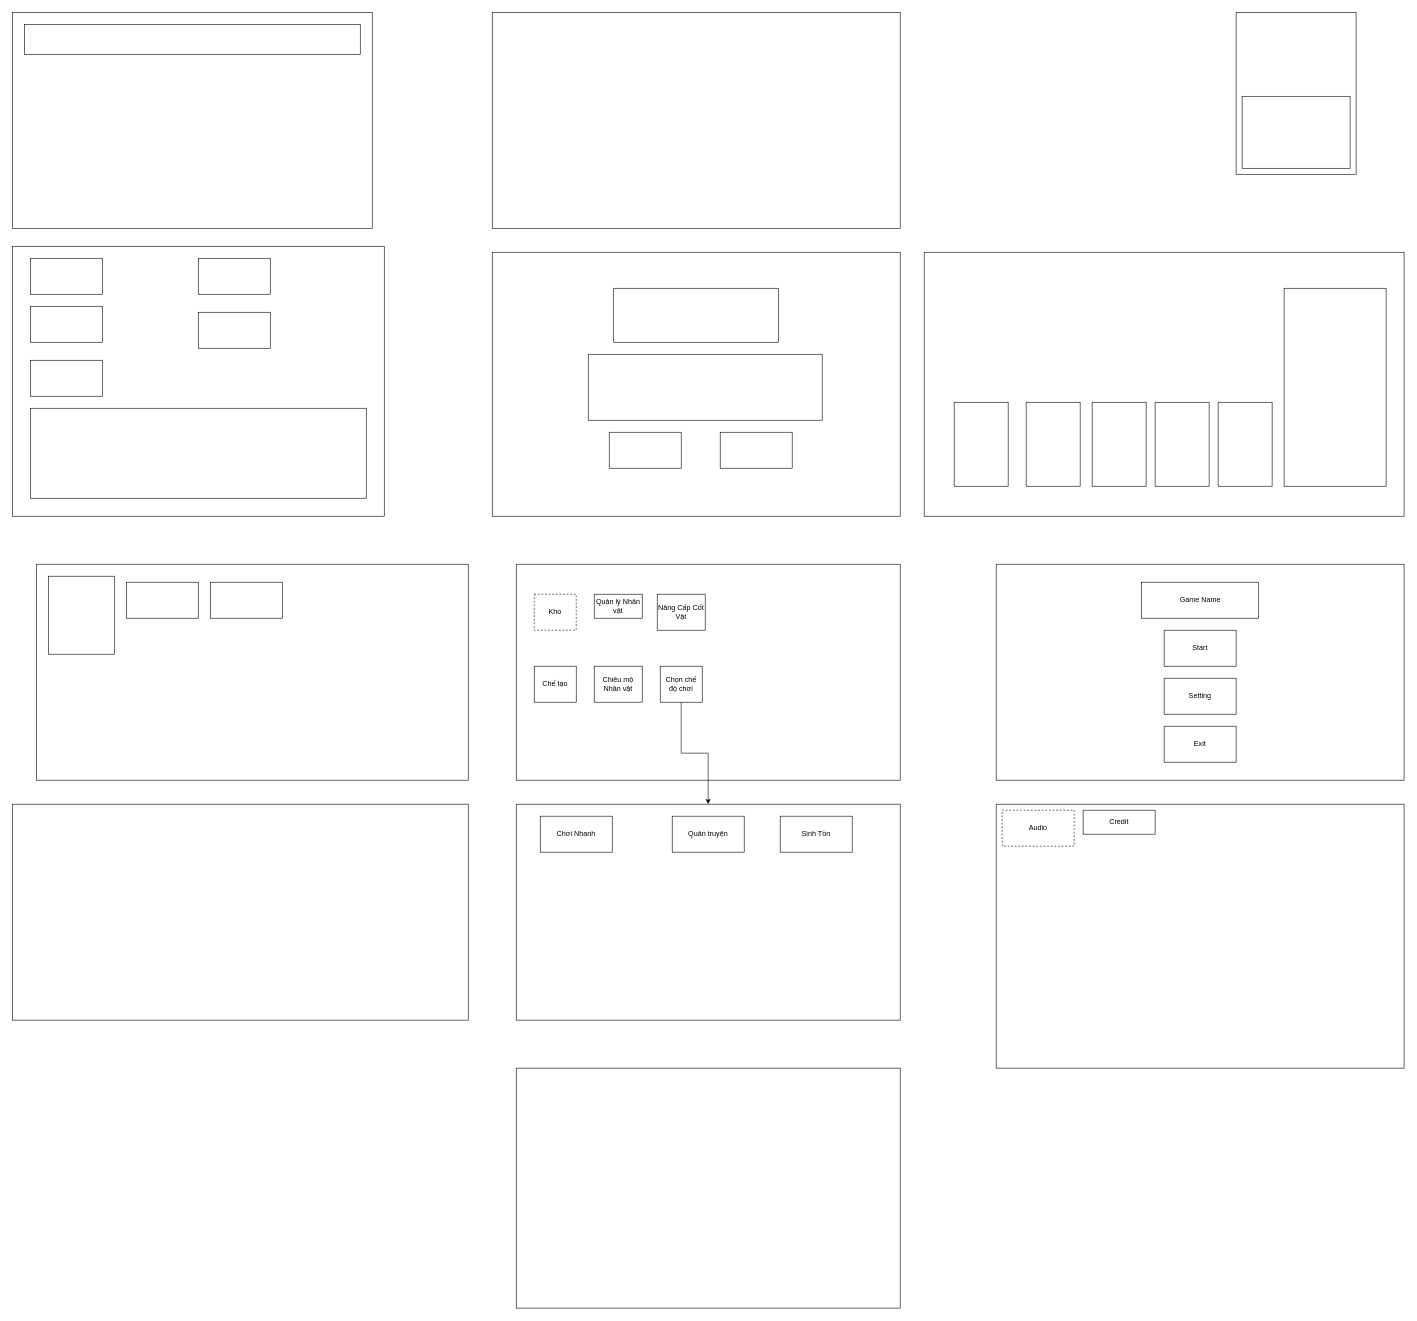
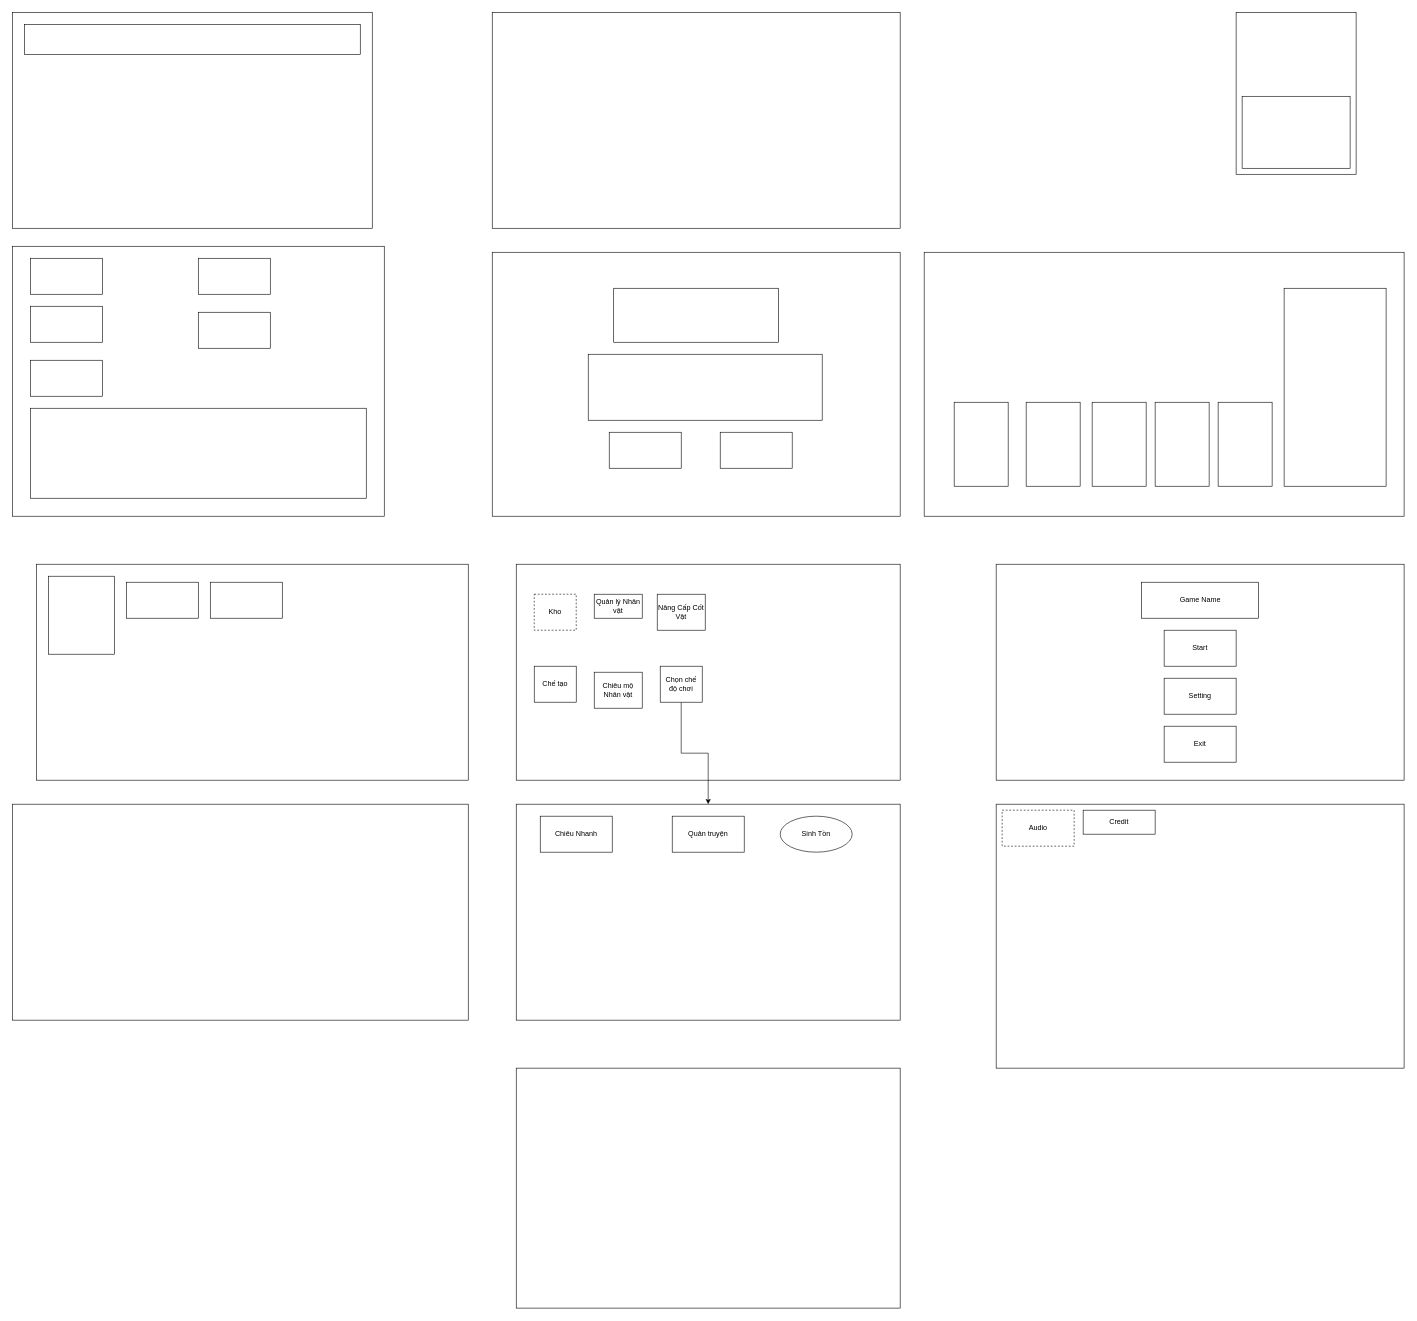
  <mxCell id="0" />
  <mxCell id="1" parent="0" />
  <mxCell id="2" value="" style="rounded=0;whiteSpace=wrap;html=1;" vertex="1" parent="1"><mxGeometry x="1660" y="940" width="680" height="360" as="geometry" /></mxCell>
  <mxCell id="3" value="Game Name" style="rounded=0;whiteSpace=wrap;html=1;" vertex="1" parent="1"><mxGeometry x="1902.5" y="970" width="195" height="60" as="geometry" /></mxCell>
  <mxCell id="4" value="Start" style="rounded=0;whiteSpace=wrap;html=1;" vertex="1" parent="1"><mxGeometry x="1940" y="1050" width="120" height="60" as="geometry" /></mxCell>
  <mxCell id="5" value="Setting" style="rounded=0;whiteSpace=wrap;html=1;" vertex="1" parent="1"><mxGeometry x="1940" y="1130" width="120" height="60" as="geometry" /></mxCell>
  <mxCell id="6" value="Exit" style="rounded=0;whiteSpace=wrap;html=1;" vertex="1" parent="1"><mxGeometry x="1940" y="1210" width="120" height="60" as="geometry" /></mxCell>
  <mxCell id="7" value="" style="rounded=0;whiteSpace=wrap;html=1;" vertex="1" parent="1"><mxGeometry x="1660" y="1340" width="680" height="440" as="geometry" /></mxCell>
  <mxCell id="8" value="Audio" style="rounded=0;whiteSpace=wrap;html=1;dashed=1;" vertex="1" parent="1"><mxGeometry x="1670" y="1350" width="120" height="60" as="geometry" /></mxCell>
  <mxCell id="9" value="Credit" style="rounded=0;whiteSpace=wrap;html=1;" vertex="1" parent="1"><mxGeometry x="1805" y="1350" width="120" height="40" as="geometry" /></mxCell>
  <mxCell id="10" value="" style="rounded=0;whiteSpace=wrap;html=1;" vertex="1" parent="1"><mxGeometry x="1540" y="420" width="800" height="440" as="geometry" /></mxCell>
  <mxCell id="11" value="" style="rounded=0;whiteSpace=wrap;html=1;" vertex="1" parent="1"><mxGeometry x="1590" y="670" width="90" height="140" as="geometry" /></mxCell>
  <mxCell id="12" value="" style="rounded=0;whiteSpace=wrap;html=1;" vertex="1" parent="1"><mxGeometry x="1710" y="670" width="90" height="140" as="geometry" /></mxCell>
  <mxCell id="13" value="" style="rounded=0;whiteSpace=wrap;html=1;" vertex="1" parent="1"><mxGeometry x="1820" y="670" width="90" height="140" as="geometry" /></mxCell>
  <mxCell id="14" value="" style="rounded=0;whiteSpace=wrap;html=1;" vertex="1" parent="1"><mxGeometry x="2060" y="20" width="200" height="270" as="geometry" /></mxCell>
  <mxCell id="15" value="" style="rounded=0;whiteSpace=wrap;html=1;" vertex="1" parent="1"><mxGeometry x="2070" y="160" width="180" height="120" as="geometry" /></mxCell>
  <mxCell id="16" value="" style="rounded=0;whiteSpace=wrap;html=1;" vertex="1" parent="1"><mxGeometry x="860" y="940" width="640" height="360" as="geometry" /></mxCell>
  <mxCell id="17" value="Kho" style="rounded=0;whiteSpace=wrap;html=1;dashed=1;" vertex="1" parent="1"><mxGeometry x="890" y="990" width="70" height="60" as="geometry" /></mxCell>
  <mxCell id="18" value="Chế tạo" style="rounded=0;whiteSpace=wrap;html=1;" vertex="1" parent="1"><mxGeometry x="890" y="1110" width="70" height="60" as="geometry" /></mxCell>
- <mxCell id="19" value="Chiêu mộ Nhân vật" style="rounded=0;whiteSpace=wrap;html=1;" vertex="1" parent="1"><mxGeometry x="990" y="1110" width="80" height="60" as="geometry" /></mxCell>
+ <mxCell id="19" value="Chiêu mộ Nhân vật" style="rounded=0;whiteSpace=wrap;html=1;" vertex="1" parent="1"><mxGeometry x="990" y="1120" width="80" height="60" as="geometry" /></mxCell>
  <mxCell id="20" value="Quản lý Nhân vật" style="rounded=0;whiteSpace=wrap;html=1;" vertex="1" parent="1"><mxGeometry x="990" y="990" width="80" height="40" as="geometry" /></mxCell>
  <mxCell id="21" style="edgeStyle=orthogonalEdgeStyle;rounded=0;orthogonalLoop=1;jettySize=auto;html=1;entryX=0.5;entryY=0;entryDx=0;entryDy=0;" edge="1" parent="1" source="22" target="23"><mxGeometry relative="1" as="geometry" /></mxCell>
  <mxCell id="22" value="Chọn chế độ chơi" style="rounded=0;whiteSpace=wrap;html=1;" vertex="1" parent="1"><mxGeometry x="1100" y="1110" width="70" height="60" as="geometry" /></mxCell>
  <mxCell id="23" value="" style="rounded=0;whiteSpace=wrap;html=1;" vertex="1" parent="1"><mxGeometry x="860" y="1340" width="640" height="360" as="geometry" /></mxCell>
  <mxCell id="24" value="Nâng Cấp Cốt Vật" style="rounded=0;whiteSpace=wrap;html=1;" vertex="1" parent="1"><mxGeometry x="1095" y="990" width="80" height="60" as="geometry" /></mxCell>
  <mxCell id="25" value="" style="rounded=0;whiteSpace=wrap;html=1;" vertex="1" parent="1"><mxGeometry x="860" y="1780" width="640" height="400" as="geometry" /></mxCell>
- <mxCell id="26" value="Chơi Nhanh" style="rounded=0;whiteSpace=wrap;html=1;" vertex="1" parent="1"><mxGeometry x="900" y="1360" width="120" height="60" as="geometry" /></mxCell>
+ <mxCell id="26" value="Chiêu Nhanh" style="rounded=0;whiteSpace=wrap;html=1;" vertex="1" parent="1"><mxGeometry x="900" y="1360" width="120" height="60" as="geometry" /></mxCell>
  <mxCell id="27" value="Quản truyện" style="rounded=0;whiteSpace=wrap;html=1;" vertex="1" parent="1"><mxGeometry x="1120" y="1360" width="120" height="60" as="geometry" /></mxCell>
- <mxCell id="28" value="Sinh Tồn" style="rounded=0;whiteSpace=wrap;html=1;" vertex="1" parent="1"><mxGeometry x="1300" y="1360" width="120" height="60" as="geometry" /></mxCell>
+ <mxCell id="28" value="Sinh Tồn" style="ellipse;whiteSpace=wrap;html=1;" vertex="1" parent="1"><mxGeometry x="1300" y="1360" width="120" height="60" as="geometry" /></mxCell>
  <mxCell id="29" value="" style="rounded=0;whiteSpace=wrap;html=1;" vertex="1" parent="1"><mxGeometry x="20" y="1340" width="760" height="360" as="geometry" /></mxCell>
  <mxCell id="30" value="" style="rounded=0;whiteSpace=wrap;html=1;" vertex="1" parent="1"><mxGeometry x="1925" y="670" width="90" height="140" as="geometry" /></mxCell>
  <mxCell id="31" value="" style="rounded=0;whiteSpace=wrap;html=1;" vertex="1" parent="1"><mxGeometry x="2030" y="670" width="90" height="140" as="geometry" /></mxCell>
  <mxCell id="32" value="" style="rounded=0;whiteSpace=wrap;html=1;" vertex="1" parent="1"><mxGeometry x="2140" y="480" width="170" height="330" as="geometry" /></mxCell>
  <mxCell id="33" value="" style="rounded=0;whiteSpace=wrap;html=1;" vertex="1" parent="1"><mxGeometry x="820" y="420" width="680" height="440" as="geometry" /></mxCell>
  <mxCell id="34" value="" style="rounded=0;whiteSpace=wrap;html=1;" vertex="1" parent="1"><mxGeometry x="1022.5" y="480" width="275" height="90" as="geometry" /></mxCell>
  <mxCell id="35" value="" style="rounded=0;whiteSpace=wrap;html=1;" vertex="1" parent="1"><mxGeometry x="980" y="590" width="390" height="110" as="geometry" /></mxCell>
  <mxCell id="36" value="" style="rounded=0;whiteSpace=wrap;html=1;" vertex="1" parent="1"><mxGeometry x="1200" y="720" width="120" height="60" as="geometry" /></mxCell>
  <mxCell id="37" value="" style="rounded=0;whiteSpace=wrap;html=1;" vertex="1" parent="1"><mxGeometry x="1015" y="720" width="120" height="60" as="geometry" /></mxCell>
  <mxCell id="38" value="" style="rounded=0;whiteSpace=wrap;html=1;" vertex="1" parent="1"><mxGeometry x="60" y="940" width="720" height="360" as="geometry" /></mxCell>
  <mxCell id="39" value="" style="rounded=0;whiteSpace=wrap;html=1;" vertex="1" parent="1"><mxGeometry x="80" y="960" width="110" height="130" as="geometry" /></mxCell>
  <mxCell id="40" value="" style="rounded=0;whiteSpace=wrap;html=1;" vertex="1" parent="1"><mxGeometry x="210" y="970" width="120" height="60" as="geometry" /></mxCell>
  <mxCell id="41" value="" style="rounded=0;whiteSpace=wrap;html=1;" vertex="1" parent="1"><mxGeometry x="350" y="970" width="120" height="60" as="geometry" /></mxCell>
  <mxCell id="42" value="" style="rounded=0;whiteSpace=wrap;html=1;" vertex="1" parent="1"><mxGeometry x="20" y="410" width="620" height="450" as="geometry" /></mxCell>
  <mxCell id="43" value="" style="rounded=0;whiteSpace=wrap;html=1;" vertex="1" parent="1"><mxGeometry x="50" y="430" width="120" height="60" as="geometry" /></mxCell>
  <mxCell id="44" value="" style="rounded=0;whiteSpace=wrap;html=1;" vertex="1" parent="1"><mxGeometry x="50" y="510" width="120" height="60" as="geometry" /></mxCell>
  <mxCell id="45" value="" style="rounded=0;whiteSpace=wrap;html=1;" vertex="1" parent="1"><mxGeometry x="50" y="600" width="120" height="60" as="geometry" /></mxCell>
  <mxCell id="46" value="" style="rounded=0;whiteSpace=wrap;html=1;" vertex="1" parent="1"><mxGeometry x="330" y="430" width="120" height="60" as="geometry" /></mxCell>
  <mxCell id="47" value="" style="rounded=0;whiteSpace=wrap;html=1;" vertex="1" parent="1"><mxGeometry x="330" y="520" width="120" height="60" as="geometry" /></mxCell>
  <mxCell id="48" value="" style="rounded=0;whiteSpace=wrap;html=1;" vertex="1" parent="1"><mxGeometry x="50" y="680" width="560" height="150" as="geometry" /></mxCell>
  <mxCell id="49" value="" style="rounded=0;whiteSpace=wrap;html=1;" vertex="1" parent="1"><mxGeometry x="20" y="20" width="600" height="360" as="geometry" /></mxCell>
  <mxCell id="50" value="" style="rounded=0;whiteSpace=wrap;html=1;" vertex="1" parent="1"><mxGeometry x="820" y="20" width="680" height="360" as="geometry" /></mxCell>
  <mxCell id="51" value="" style="rounded=0;whiteSpace=wrap;html=1;" vertex="1" parent="1"><mxGeometry x="40" y="40" width="560" height="50" as="geometry" /></mxCell>
